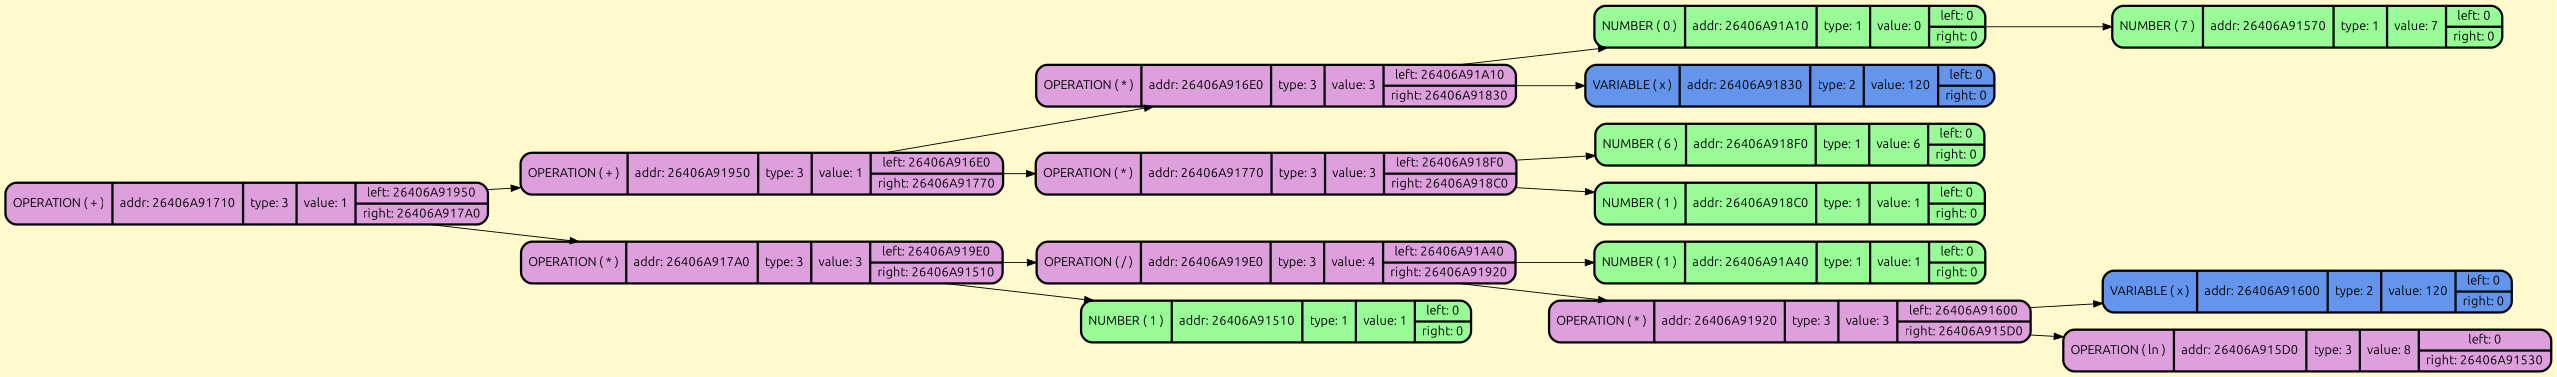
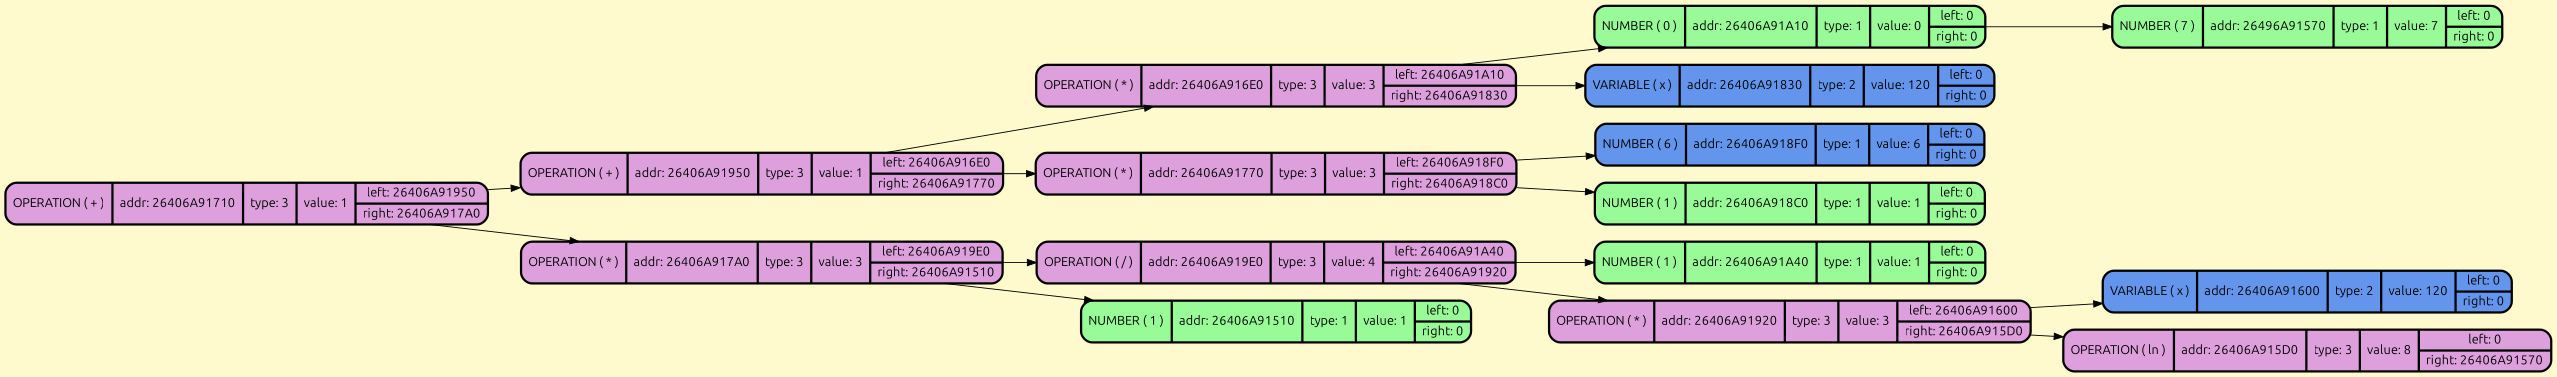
  digraph {
    bgcolor=lemonchiffon
    fontname=Ubuntu
    rankdir=LR
    node [color="#000000" fillcolor=plum fontcolor="#000000" fontname=Ubuntu penwidth=2.5 shape=Mrecord style=filled]
    edge [fontname=Ubuntu]
    n1 [label=" {OPERATION ( + ) | addr: 26406A91710 | type: 3 | value: 1 | {left: 26406A91950 | right: 26406A917A0}} "]
    n2 [label=" {OPERATION ( + ) | addr: 26406A91950 | type: 3 | value: 1 | {left: 26406A916E0 | right: 26406A91770}} "]
    n3 [label=" {OPERATION ( * ) | addr: 26406A917A0 | type: 3 | value: 3 | {left: 26406A919E0 | right: 26406A91510}} "]
    n4 [label=" {OPERATION ( * ) | addr: 26406A916E0 | type: 3 | value: 3 | {left: 26406A91A10 | right: 26406A91830}} "]
    n5 [label=" {OPERATION ( * ) | addr: 26406A91770 | type: 3 | value: 3 | {left: 26406A918F0 | right: 26406A918C0}} "]
    n6 [label=" {OPERATION ( / ) | addr: 26406A919E0 | type: 3 | value: 4 | {left: 26406A91A40 | right: 26406A91920}} "]
    n7 [fillcolor=palegreen label=" {NUMBER ( 1 )| addr: 26406A91510 | type: 1| value: 1 | {left: 0 | right: 0}} "]
    n8 [fillcolor=palegreen label=" {NUMBER ( 0 )| addr: 26406A91A10 | type: 1| value: 0 | {left: 0 | right: 0}} "]
    n9 [fillcolor=cornflowerblue label=" {VARIABLE ( x )| addr: 26406A91830 | type: 2| value: 120 | {left: 0 | right: 0}} "]
-   n10 [fillcolor=palegreen label=" {NUMBER ( 6 )| addr: 26406A918F0 | type: 1| value: 6 | {left: 0 | right: 0}} "]
+   n10 [fillcolor=cornflowerblue label=" {NUMBER ( 6 )| addr: 26406A918F0 | type: 1| value: 6 | {left: 0 | right: 0}} "]
    n11 [fillcolor=palegreen label=" {NUMBER ( 1 )| addr: 26406A918C0 | type: 1| value: 1 | {left: 0 | right: 0}} "]
-   n12 [fillcolor=palegreen label=" {NUMBER ( 7 )| addr: 26406A91570 | type: 1| value: 7 | {left: 0 | right: 0}} "]
+   n12 [fillcolor=palegreen label=" {NUMBER ( 7 )| addr: 26496A91570 | type: 1| value: 7 | {left: 0 | right: 0}} "]
    n13 [fillcolor=palegreen label=" {NUMBER ( 1 )| addr: 26406A91A40 | type: 1| value: 1 | {left: 0 | right: 0}} "]
    n14 [label=" {OPERATION ( * ) | addr: 26406A91920 | type: 3 | value: 3 | {left: 26406A91600 | right: 26406A915D0}} "]
    n15 [fillcolor=cornflowerblue label=" {VARIABLE ( x )| addr: 26406A91600 | type: 2| value: 120 | {left: 0 | right: 0}} "]
-   n16 [label=" {OPERATION ( ln ) | addr: 26406A915D0 | type: 3 | value: 8 | {left: 0 | right: 26406A91530}} "]
+   n16 [label=" {OPERATION ( ln ) | addr: 26406A915D0 | type: 3 | value: 8 | {left: 0 | right: 26406A91570}} "]
    n1 -> n2
    n1 -> n3
    n2 -> n4
    n2 -> n5
    n3 -> n6
    n3 -> n7
    n4 -> n8
    n4 -> n9
    n5 -> n10
    n5 -> n11
    n6 -> n13
    n6 -> n14
    n8 -> n12
    n14 -> n15
    n14 -> n16
  }
